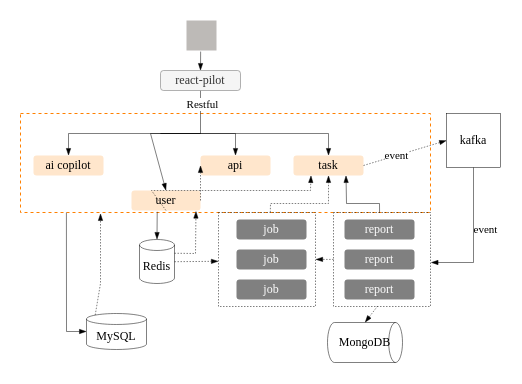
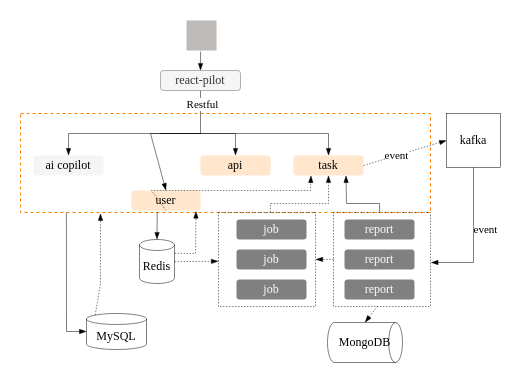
  <mxCell id="0" />
  <mxCell id="1" parent="0" />
  <mxCell id="2" value="" style="rounded=0;whiteSpace=wrap;html=1;dashed=1;strokeWidth=1;fillColor=none;strokeColor=#FF8000;fontFamily=Georgia;" vertex="1" parent="1"><mxGeometry x="20" y="113" width="410" height="99" as="geometry" /></mxCell>
  <mxCell id="3" value="&lt;font&gt;job&lt;/font&gt;" style="rounded=1;whiteSpace=wrap;html=1;strokeWidth=0.5;fontFamily=Lucida Console;fillColor=#808080;fontColor=light-dark(#fcfcfc, #ededed);strokeColor=none;" vertex="1" parent="1"><mxGeometry x="236" y="219" width="70" height="20" as="geometry" /></mxCell>
  <mxCell id="4" value="" style="points=[];aspect=fixed;html=1;align=center;shadow=0;dashed=0;fillColor=light-dark(#bdbab7, #e9690e);strokeColor=none;shape=mxgraph.alibaba_cloud.user;" vertex="1" parent="1"><mxGeometry x="186" y="20" width="30" height="30" as="geometry" /></mxCell>
  <mxCell id="5" value="&lt;font&gt;job&lt;/font&gt;" style="rounded=1;whiteSpace=wrap;html=1;strokeWidth=0.5;fontFamily=Lucida Console;fillColor=#808080;fontColor=light-dark(#fcfcfc, #ededed);strokeColor=none;" vertex="1" parent="1"><mxGeometry x="236" y="249" width="70" height="20" as="geometry" /></mxCell>
  <mxCell id="6" value="&lt;font&gt;job&lt;/font&gt;" style="rounded=1;whiteSpace=wrap;html=1;strokeWidth=0.5;fontFamily=Lucida Console;fillColor=#808080;fontColor=light-dark(#fcfcfc, #ededed);strokeColor=none;" vertex="1" parent="1"><mxGeometry x="236" y="279" width="70" height="20" as="geometry" /></mxCell>
  <mxCell id="7" value="&lt;font&gt;user&lt;/font&gt;" style="rounded=1;whiteSpace=wrap;html=1;strokeWidth=0.5;fontFamily=Lucida Console;fillColor=#ffe6cc;strokeColor=none;" vertex="1" parent="1"><mxGeometry x="131" y="190" width="69" height="20" as="geometry" /></mxCell>
  <mxCell id="8" value="" style="endArrow=blockThin;html=1;rounded=0;strokeWidth=0.5;endFill=1;strokeColor=default;exitX=0.5;exitY=1;exitDx=0;exitDy=0;entryX=0.5;entryY=0;entryDx=0;entryDy=0;" edge="1" parent="1" source="33" target="7"><mxGeometry width="50" height="50" relative="1" as="geometry"><mxPoint x="50" y="253" as="sourcePoint" /><mxPoint x="155" y="143" as="targetPoint" /><Array as="points"><mxPoint x="200" y="133" /><mxPoint x="150" y="133" /></Array></mxGeometry></mxCell>
  <mxCell id="9" value="Restful" style="edgeLabel;html=1;align=center;verticalAlign=middle;resizable=0;points=[];fontFamily=Lucida Console;" vertex="1" connectable="0" parent="8"><mxGeometry x="-0.823" y="1" relative="1" as="geometry"><mxPoint as="offset" /></mxGeometry></mxCell>
  <mxCell id="10" value="&lt;font&gt;api&lt;/font&gt;" style="rounded=1;whiteSpace=wrap;html=1;strokeWidth=0.5;fontFamily=Lucida Console;fillColor=#ffe6cc;strokeColor=none;" vertex="1" parent="1"><mxGeometry x="200" y="155" width="70" height="20" as="geometry" /></mxCell>
- <mxCell id="11" value="&lt;font&gt;ai copilot&lt;/font&gt;" style="rounded=1;whiteSpace=wrap;html=1;strokeWidth=0.5;fontFamily=Lucida Console;fillColor=#ffe6cc;strokeColor=none;" vertex="1" parent="1"><mxGeometry x="33" y="155" width="70" height="20" as="geometry" /></mxCell>
+ <mxCell id="11" value="&lt;font&gt;ai copilot&lt;/font&gt;" style="rounded=1;whiteSpace=wrap;html=1;strokeWidth=0.5;fontFamily=Lucida Console;fillColor=#f5f5f5;strokeColor=none;" vertex="1" parent="1"><mxGeometry x="33" y="155" width="70" height="20" as="geometry" /></mxCell>
  <mxCell id="12" value="" style="endArrow=blockThin;html=1;rounded=0;strokeWidth=0.5;endFill=1;strokeColor=default;entryX=0.5;entryY=0;entryDx=0;entryDy=0;" edge="1" parent="1" target="11"><mxGeometry width="50" height="50" relative="1" as="geometry"><mxPoint x="200" y="133" as="sourcePoint" /><mxPoint x="166" y="165" as="targetPoint" /><Array as="points"><mxPoint x="68" y="133" /></Array></mxGeometry></mxCell>
  <mxCell id="13" value="" style="endArrow=blockThin;html=1;rounded=0;strokeWidth=0.5;endFill=1;strokeColor=default;entryX=0.5;entryY=0;entryDx=0;entryDy=0;" edge="1" parent="1" target="10"><mxGeometry width="50" height="50" relative="1" as="geometry"><mxPoint x="160" y="133" as="sourcePoint" /><mxPoint x="85" y="165" as="targetPoint" /><Array as="points"><mxPoint x="235" y="133" /></Array></mxGeometry></mxCell>
  <mxCell id="14" value="&lt;font&gt;report&lt;/font&gt;" style="rounded=1;whiteSpace=wrap;html=1;strokeWidth=0.5;fontFamily=Lucida Console;fillColor=#808080;fontColor=light-dark(#fcfcfc, #ededed);strokeColor=none;" vertex="1" parent="1"><mxGeometry x="344" y="219" width="70" height="20" as="geometry" /></mxCell>
  <mxCell id="15" value="&lt;font&gt;report&lt;/font&gt;" style="rounded=1;whiteSpace=wrap;html=1;strokeWidth=0.5;fontFamily=Lucida Console;fillColor=#808080;fontColor=light-dark(#fcfcfc, #ededed);strokeColor=none;" vertex="1" parent="1"><mxGeometry x="344" y="249" width="70" height="20" as="geometry" /></mxCell>
  <mxCell id="16" value="&lt;font&gt;report&lt;/font&gt;" style="rounded=1;whiteSpace=wrap;html=1;strokeWidth=0.5;fontFamily=Lucida Console;fillColor=#808080;fontColor=light-dark(#fcfcfc, #ededed);strokeColor=none;" vertex="1" parent="1"><mxGeometry x="344" y="279" width="70" height="20" as="geometry" /></mxCell>
  <mxCell id="17" value="task" style="rounded=1;whiteSpace=wrap;html=1;strokeWidth=0.5;fontFamily=Lucida Console;fillColor=#ffe6cc;strokeColor=none;" vertex="1" parent="1"><mxGeometry x="293" y="155" width="70" height="20" as="geometry" /></mxCell>
  <mxCell id="18" value="" style="endArrow=blockThin;html=1;rounded=0;strokeWidth=0.5;endFill=1;strokeColor=default;entryX=0.5;entryY=0;entryDx=0;entryDy=0;" edge="1" parent="1" target="17"><mxGeometry width="50" height="50" relative="1" as="geometry"><mxPoint x="160" y="133" as="sourcePoint" /><mxPoint x="245" y="165" as="targetPoint" /><Array as="points"><mxPoint x="328" y="133" /></Array></mxGeometry></mxCell>
  <mxCell id="19" value="" style="endArrow=blockThin;html=1;rounded=0;strokeWidth=0.5;endFill=1;strokeColor=default;exitX=0.534;exitY=-0.002;exitDx=0;exitDy=0;entryX=0.5;entryY=1;entryDx=0;entryDy=0;dashed=1;exitPerimeter=0;" edge="1" parent="1" source="32" target="17"><mxGeometry width="50" height="50" relative="1" as="geometry"><mxPoint x="280" y="175" as="sourcePoint" /><mxPoint x="303" y="175" as="targetPoint" /><Array as="points"><mxPoint x="270" y="203" /><mxPoint x="328" y="203" /></Array></mxGeometry></mxCell>
  <mxCell id="20" value="" style="endArrow=blockThin;html=1;rounded=0;strokeWidth=0.5;endFill=1;strokeColor=default;exitX=0.5;exitY=1;exitDx=0;exitDy=0;entryX=0.25;entryY=1;entryDx=0;entryDy=0;dashed=1;" edge="1" parent="1" source="7" target="17"><mxGeometry width="50" height="50" relative="1" as="geometry"><mxPoint x="156" y="180" as="sourcePoint" /><mxPoint x="310.5" y="180" as="targetPoint" /><Array as="points"><mxPoint x="151" y="190" /><mxPoint x="310" y="190" /></Array></mxGeometry></mxCell>
- <mxCell id="21" value="" style="endArrow=blockThin;html=1;rounded=0;strokeWidth=0.5;endFill=1;strokeColor=default;exitX=1;exitY=0.5;exitDx=0;exitDy=0;entryX=0;entryY=0.5;entryDx=0;entryDy=0;dashed=1;" edge="1" parent="1" source="7" target="10"><mxGeometry width="50" height="50" relative="1" as="geometry"><mxPoint x="200" y="174.49" as="sourcePoint" /><mxPoint x="223" y="174.49" as="targetPoint" /><Array as="points" /></mxGeometry></mxCell>
  <mxCell id="22" value="kafka" style="whiteSpace=wrap;html=1;aspect=fixed;fontFamily=Lucida Console;strokeWidth=0.5;" vertex="1" parent="1"><mxGeometry x="446" y="113" width="54" height="54" as="geometry" /></mxCell>
  <mxCell id="23" value="" style="endArrow=blockThin;html=1;rounded=0;strokeWidth=0.5;endFill=1;strokeColor=default;entryX=0;entryY=0.5;entryDx=0;entryDy=0;dashed=1;exitX=1;exitY=0.5;exitDx=0;exitDy=0;" edge="1" parent="1" source="17" target="22"><mxGeometry width="50" height="50" relative="1" as="geometry"><mxPoint x="370" y="165" as="sourcePoint" /><mxPoint x="303" y="175" as="targetPoint" /><Array as="points" /></mxGeometry></mxCell>
  <mxCell id="24" value="event" style="edgeLabel;html=1;align=center;verticalAlign=middle;resizable=0;points=[];fontFamily=Lucida Console;" vertex="1" connectable="0" parent="23"><mxGeometry x="-0.205" y="1" relative="1" as="geometry"><mxPoint as="offset" /></mxGeometry></mxCell>
  <mxCell id="25" value="" style="endArrow=blockThin;html=1;rounded=0;strokeWidth=0.5;endFill=1;strokeColor=default;exitX=0.475;exitY=0;exitDx=0;exitDy=0;entryX=0.75;entryY=1;entryDx=0;entryDy=0;exitPerimeter=0;" edge="1" parent="1" source="31" target="17"><mxGeometry width="50" height="50" relative="1" as="geometry"><mxPoint x="354" y="239" as="sourcePoint" /><mxPoint x="330" y="239" as="targetPoint" /><Array as="points"><mxPoint x="379" y="203" /><mxPoint x="346" y="203" /></Array></mxGeometry></mxCell>
  <mxCell id="26" value="" style="endArrow=blockThin;html=1;rounded=0;strokeWidth=0.5;endFill=1;strokeColor=default;exitX=0.001;exitY=0.499;exitDx=0;exitDy=0;entryX=1.001;entryY=0.499;entryDx=0;entryDy=0;dashed=1;exitPerimeter=0;entryPerimeter=0;" edge="1" parent="1" source="31" target="32"><mxGeometry width="50" height="50" relative="1" as="geometry"><mxPoint x="344" y="258.76" as="sourcePoint" /><mxPoint x="320" y="258.76" as="targetPoint" /><Array as="points" /></mxGeometry></mxCell>
  <mxCell id="27" value="" style="endArrow=blockThin;html=1;rounded=0;strokeWidth=0.5;endFill=1;strokeColor=default;entryX=1.005;entryY=0.532;entryDx=0;entryDy=0;entryPerimeter=0;exitX=0.5;exitY=1;exitDx=0;exitDy=0;" edge="1" parent="1" source="22" target="31"><mxGeometry width="50" height="50" relative="1" as="geometry"><mxPoint x="460" y="193" as="sourcePoint" /><mxPoint x="414" y="262" as="targetPoint" /><Array as="points"><mxPoint x="473" y="262" /></Array></mxGeometry></mxCell>
  <mxCell id="28" value="&lt;font face=&quot;Lucida Console&quot;&gt;event&lt;/font&gt;" style="edgeLabel;html=1;align=center;verticalAlign=middle;resizable=0;points=[];" vertex="1" connectable="0" parent="27"><mxGeometry x="0.434" relative="1" as="geometry"><mxPoint x="15" y="-34" as="offset" /></mxGeometry></mxCell>
  <mxCell id="29" value="&lt;font face=&quot;Lucida Console&quot;&gt;MongoDB&lt;/font&gt;" style="strokeWidth=0.5;html=1;shape=mxgraph.flowchart.direct_data;whiteSpace=wrap;" vertex="1" parent="1"><mxGeometry x="327" y="322" width="75" height="40" as="geometry" /></mxCell>
  <mxCell id="30" value="" style="endArrow=blockThin;html=1;rounded=0;strokeWidth=0.5;endFill=1;strokeColor=default;entryX=0.5;entryY=0;entryDx=0;entryDy=0;dashed=1;entryPerimeter=0;exitX=0.455;exitY=0.995;exitDx=0;exitDy=0;exitPerimeter=0;" edge="1" parent="1" source="31" target="29"><mxGeometry width="50" height="50" relative="1" as="geometry"><mxPoint x="370" y="293" as="sourcePoint" /><mxPoint x="390.5" y="343" as="targetPoint" /><Array as="points" /></mxGeometry></mxCell>
  <mxCell id="31" value="" style="verticalLabelPosition=bottom;verticalAlign=top;html=1;shape=mxgraph.basic.rect;fillColor2=none;strokeWidth=0.5;size=20;indent=5;dashed=1;fillColor=none;" vertex="1" parent="1"><mxGeometry x="333" y="212" width="97" height="94" as="geometry" /></mxCell>
  <mxCell id="32" value="" style="verticalLabelPosition=bottom;verticalAlign=top;html=1;shape=mxgraph.basic.rect;fillColor2=none;strokeWidth=0.5;size=20;indent=5;dashed=1;fillColor=none;" vertex="1" parent="1"><mxGeometry x="218" y="212" width="97" height="94" as="geometry" /></mxCell>
  <mxCell id="33" value="react-pilot" style="rounded=1;whiteSpace=wrap;html=1;strokeWidth=0.5;fontFamily=Lucida Console;fillColor=#f5f5f5;fontColor=#333333;strokeColor=#666666;" vertex="1" parent="1"><mxGeometry x="160" y="70" width="80" height="20" as="geometry" /></mxCell>
  <mxCell id="34" value="" style="endArrow=blockThin;html=1;rounded=0;strokeWidth=0.5;endFill=1;strokeColor=default;exitX=0.471;exitY=1.036;exitDx=0;exitDy=0;entryX=0.5;entryY=0;entryDx=0;entryDy=0;exitPerimeter=0;" edge="1" parent="1" source="4" target="33"><mxGeometry width="50" height="50" relative="1" as="geometry"><mxPoint x="268" y="43" as="sourcePoint" /><mxPoint x="250" y="43" as="targetPoint" /><Array as="points" /></mxGeometry></mxCell>
  <mxCell id="35" value="Redis" style="shape=cylinder3;whiteSpace=wrap;html=1;boundedLbl=1;backgroundOutline=1;size=5.493;strokeWidth=0.5;fontFamily=Lucida Console;" vertex="1" parent="1"><mxGeometry x="139" y="239" width="35" height="44" as="geometry" /></mxCell>
  <mxCell id="36" value="MySQL" style="shape=cylinder3;whiteSpace=wrap;html=1;boundedLbl=1;backgroundOutline=1;size=5.493;strokeWidth=0.5;fontFamily=Lucida Console;" vertex="1" parent="1"><mxGeometry x="86" y="313" width="60" height="36" as="geometry" /></mxCell>
  <mxCell id="37" value="" style="endArrow=blockThin;html=1;rounded=0;strokeWidth=0.5;endFill=1;strokeColor=default;entryX=0;entryY=0.5;entryDx=0;entryDy=0;entryPerimeter=0;exitX=0.112;exitY=1.001;exitDx=0;exitDy=0;exitPerimeter=0;" edge="1" parent="1" source="2" target="36"><mxGeometry width="50" height="50" relative="1" as="geometry"><mxPoint x="66" y="213" as="sourcePoint" /><mxPoint x="60" y="333" as="targetPoint" /><Array as="points"><mxPoint x="66" y="331" /></Array></mxGeometry></mxCell>
  <mxCell id="38" value="" style="endArrow=blockThin;html=1;rounded=0;strokeWidth=0.5;endFill=1;strokeColor=default;entryX=0.5;entryY=0;entryDx=0;entryDy=0;entryPerimeter=0;exitX=0.331;exitY=0.993;exitDx=0;exitDy=0;exitPerimeter=0;" edge="1" parent="1" target="35"><mxGeometry width="50" height="50" relative="1" as="geometry"><mxPoint x="156.71" y="211.307" as="sourcePoint" /><mxPoint x="144.5" y="239" as="targetPoint" /><Array as="points" /></mxGeometry></mxCell>
  <mxCell id="39" value="" style="endArrow=blockThin;html=1;rounded=0;strokeWidth=0.5;endFill=1;strokeColor=default;dashed=1;entryX=-0.001;entryY=0.519;entryDx=0;entryDy=0;entryPerimeter=0;" edge="1" parent="1" target="32"><mxGeometry width="50" height="50" relative="1" as="geometry"><mxPoint x="174" y="261.21" as="sourcePoint" /><mxPoint x="222.097" y="260.782" as="targetPoint" /><Array as="points" /></mxGeometry></mxCell>
  <mxCell id="40" value="" style="endArrow=blockThin;html=1;rounded=0;strokeWidth=0.5;endFill=1;strokeColor=default;dashed=1;exitX=1;exitY=0;exitDx=0;exitDy=13.746;exitPerimeter=0;entryX=0.428;entryY=0.986;entryDx=0;entryDy=0;entryPerimeter=0;" edge="1" parent="1" source="35" target="2"><mxGeometry width="50" height="50" relative="1" as="geometry"><mxPoint x="161" y="271" as="sourcePoint" /><mxPoint x="170" y="213" as="targetPoint" /><Array as="points"><mxPoint x="195" y="253" /></Array></mxGeometry></mxCell>
  <mxCell id="41" value="" style="endArrow=blockThin;html=1;rounded=0;strokeWidth=0.5;endFill=1;strokeColor=default;dashed=1;exitX=0.145;exitY=0;exitDx=0;exitDy=1.593;exitPerimeter=0;" edge="1" parent="1" source="36"><mxGeometry width="50" height="50" relative="1" as="geometry"><mxPoint x="161" y="271" as="sourcePoint" /><mxPoint x="100" y="213" as="targetPoint" /><Array as="points"><mxPoint x="100" y="283" /></Array></mxGeometry></mxCell>
